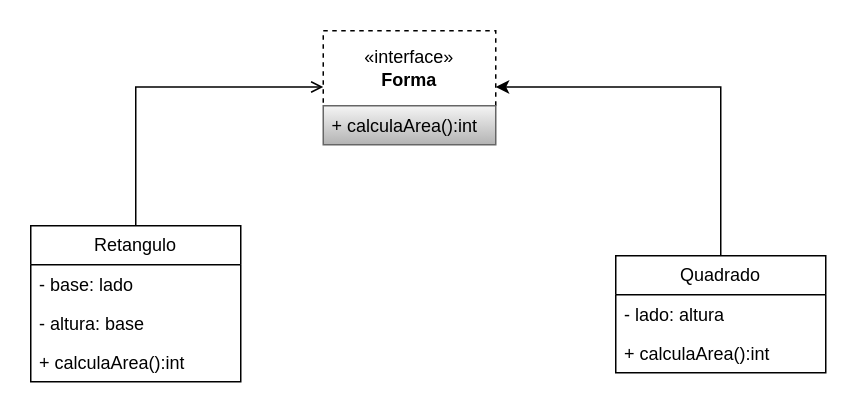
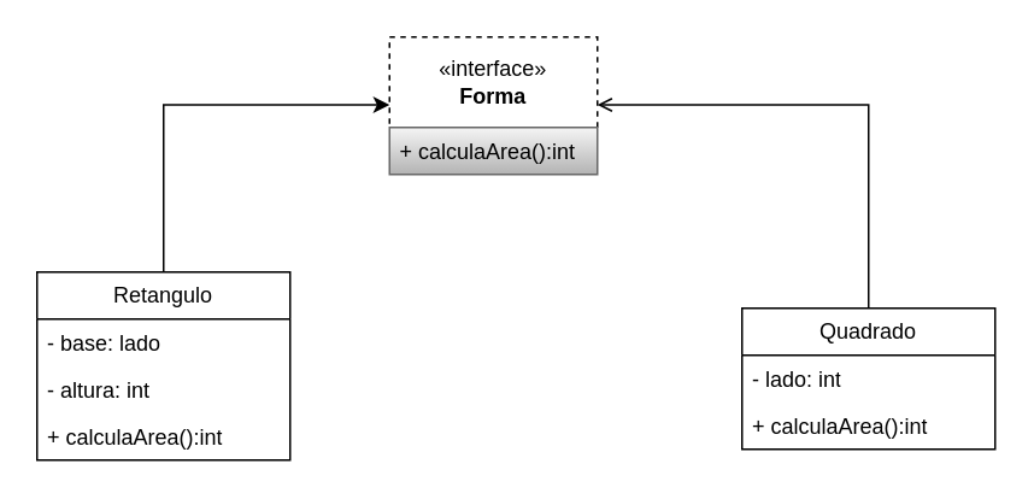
  <mxCell id="0" />
  <mxCell id="1" parent="0" />
- <mxCell id="2" style="edgeStyle=orthogonalEdgeStyle;rounded=0;orthogonalLoop=1;jettySize=auto;html=1;exitX=0.5;exitY=0;exitDx=0;exitDy=0;entryX=0;entryY=0.75;entryDx=0;entryDy=0;endArrow=open;" edge="1" parent="1" source="3" target="7"><mxGeometry relative="1" as="geometry" /></mxCell>
+ <mxCell id="2" style="edgeStyle=orthogonalEdgeStyle;rounded=0;orthogonalLoop=1;jettySize=auto;html=1;exitX=0.5;exitY=0;exitDx=0;exitDy=0;entryX=0;entryY=0.75;entryDx=0;entryDy=0;" edge="1" parent="1" source="3" target="7"><mxGeometry relative="1" as="geometry" /></mxCell>
  <mxCell id="3" value="Retangulo" style="swimlane;fontStyle=0;childLayout=stackLayout;horizontal=1;startSize=26;fillColor=none;horizontalStack=0;resizeParent=1;resizeParentMax=0;resizeLast=0;collapsible=1;marginBottom=0;whiteSpace=wrap;html=1;" parent="1" vertex="1"><mxGeometry x="20" y="150" width="140" height="104" as="geometry" /></mxCell>
  <mxCell id="4" value="- base: lado&amp;nbsp;" style="text;strokeColor=none;fillColor=none;align=left;verticalAlign=top;spacingLeft=4;spacingRight=4;overflow=hidden;rotatable=0;points=[[0,0.5],[1,0.5]];portConstraint=eastwest;whiteSpace=wrap;html=1;" parent="3" vertex="1"><mxGeometry y="26" width="140" height="26" as="geometry" /></mxCell>
- <mxCell id="5" value="- altura: base" style="text;strokeColor=none;fillColor=none;align=left;verticalAlign=top;spacingLeft=4;spacingRight=4;overflow=hidden;rotatable=0;points=[[0,0.5],[1,0.5]];portConstraint=eastwest;whiteSpace=wrap;html=1;" parent="3" vertex="1"><mxGeometry y="52" width="140" height="26" as="geometry" /></mxCell>
+ <mxCell id="5" value="- altura: int" style="text;strokeColor=none;fillColor=none;align=left;verticalAlign=top;spacingLeft=4;spacingRight=4;overflow=hidden;rotatable=0;points=[[0,0.5],[1,0.5]];portConstraint=eastwest;whiteSpace=wrap;html=1;" parent="3" vertex="1"><mxGeometry y="52" width="140" height="26" as="geometry" /></mxCell>
  <mxCell id="6" value="+ calculaArea():int" style="text;strokeColor=none;fillColor=none;align=left;verticalAlign=top;spacingLeft=4;spacingRight=4;overflow=hidden;rotatable=0;points=[[0,0.5],[1,0.5]];portConstraint=eastwest;whiteSpace=wrap;html=1;" parent="3" vertex="1"><mxGeometry y="78" width="140" height="26" as="geometry" /></mxCell>
  <mxCell id="7" value="«interface»&lt;br&gt;&lt;b&gt;Forma&lt;/b&gt;" style="html=1;whiteSpace=wrap;dashed=1;" parent="1" vertex="1"><mxGeometry x="215" y="20" width="115" height="50" as="geometry" /></mxCell>
  <mxCell id="8" value="+ calculaArea():int" style="text;align=left;verticalAlign=top;spacingLeft=4;spacingRight=4;overflow=hidden;rotatable=0;points=[[0,0.5],[1,0.5]];portConstraint=eastwest;whiteSpace=wrap;html=1;rounded=0;glass=0;fillColor=#f5f5f5;strokeColor=#666666;gradientColor=#b3b3b3;" parent="1" vertex="1"><mxGeometry x="215" y="70" width="115" height="26" as="geometry" /></mxCell>
- <mxCell id="9" style="edgeStyle=orthogonalEdgeStyle;rounded=0;orthogonalLoop=1;jettySize=auto;html=1;exitX=0.5;exitY=0;exitDx=0;exitDy=0;entryX=1;entryY=0.75;entryDx=0;entryDy=0;" edge="1" parent="1" source="10" target="7"><mxGeometry relative="1" as="geometry" /></mxCell>
+ <mxCell id="9" style="edgeStyle=orthogonalEdgeStyle;rounded=0;orthogonalLoop=1;jettySize=auto;html=1;exitX=0.5;exitY=0;exitDx=0;exitDy=0;entryX=1;entryY=0.75;entryDx=0;entryDy=0;endArrow=open;" edge="1" parent="1" source="10" target="7"><mxGeometry relative="1" as="geometry" /></mxCell>
  <mxCell id="10" value="Quadrado" style="swimlane;fontStyle=0;childLayout=stackLayout;horizontal=1;startSize=26;fillColor=none;horizontalStack=0;resizeParent=1;resizeParentMax=0;resizeLast=0;collapsible=1;marginBottom=0;whiteSpace=wrap;html=1;" parent="1" vertex="1"><mxGeometry x="410" y="170" width="140" height="78" as="geometry" /></mxCell>
- <mxCell id="11" value="- lado: altura" style="text;strokeColor=none;fillColor=none;align=left;verticalAlign=top;spacingLeft=4;spacingRight=4;overflow=hidden;rotatable=0;points=[[0,0.5],[1,0.5]];portConstraint=eastwest;whiteSpace=wrap;html=1;" parent="10" vertex="1"><mxGeometry y="26" width="140" height="26" as="geometry" /></mxCell>
+ <mxCell id="11" value="- lado: int" style="text;strokeColor=none;fillColor=none;align=left;verticalAlign=top;spacingLeft=4;spacingRight=4;overflow=hidden;rotatable=0;points=[[0,0.5],[1,0.5]];portConstraint=eastwest;whiteSpace=wrap;html=1;" parent="10" vertex="1"><mxGeometry y="26" width="140" height="26" as="geometry" /></mxCell>
  <mxCell id="12" value="+ calculaArea():int" style="text;strokeColor=none;fillColor=none;align=left;verticalAlign=top;spacingLeft=4;spacingRight=4;overflow=hidden;rotatable=0;points=[[0,0.5],[1,0.5]];portConstraint=eastwest;whiteSpace=wrap;html=1;" parent="10" vertex="1"><mxGeometry y="52" width="140" height="26" as="geometry" /></mxCell>
